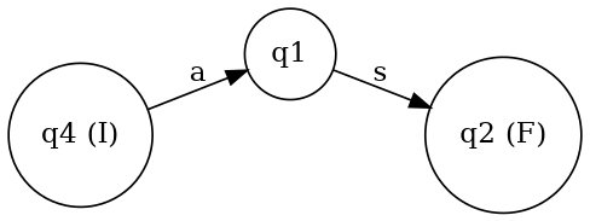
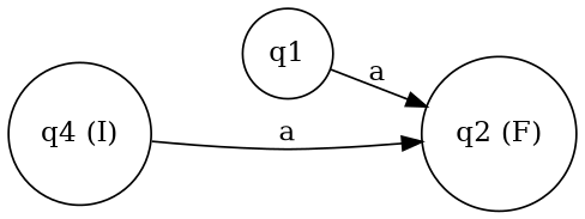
  digraph {
    rankdir=LR
    node [shape=circle]
    n1 [label="q4 (I)"]
    n2 [label=q1]
    n3 [label="q2 (F)"]
-   n1 -> n2 [label=a]
-   n2 -> n3 [label=s]
+   n1 -> n3 [label=a]
+   n2 -> n3 [label=a]
  }
